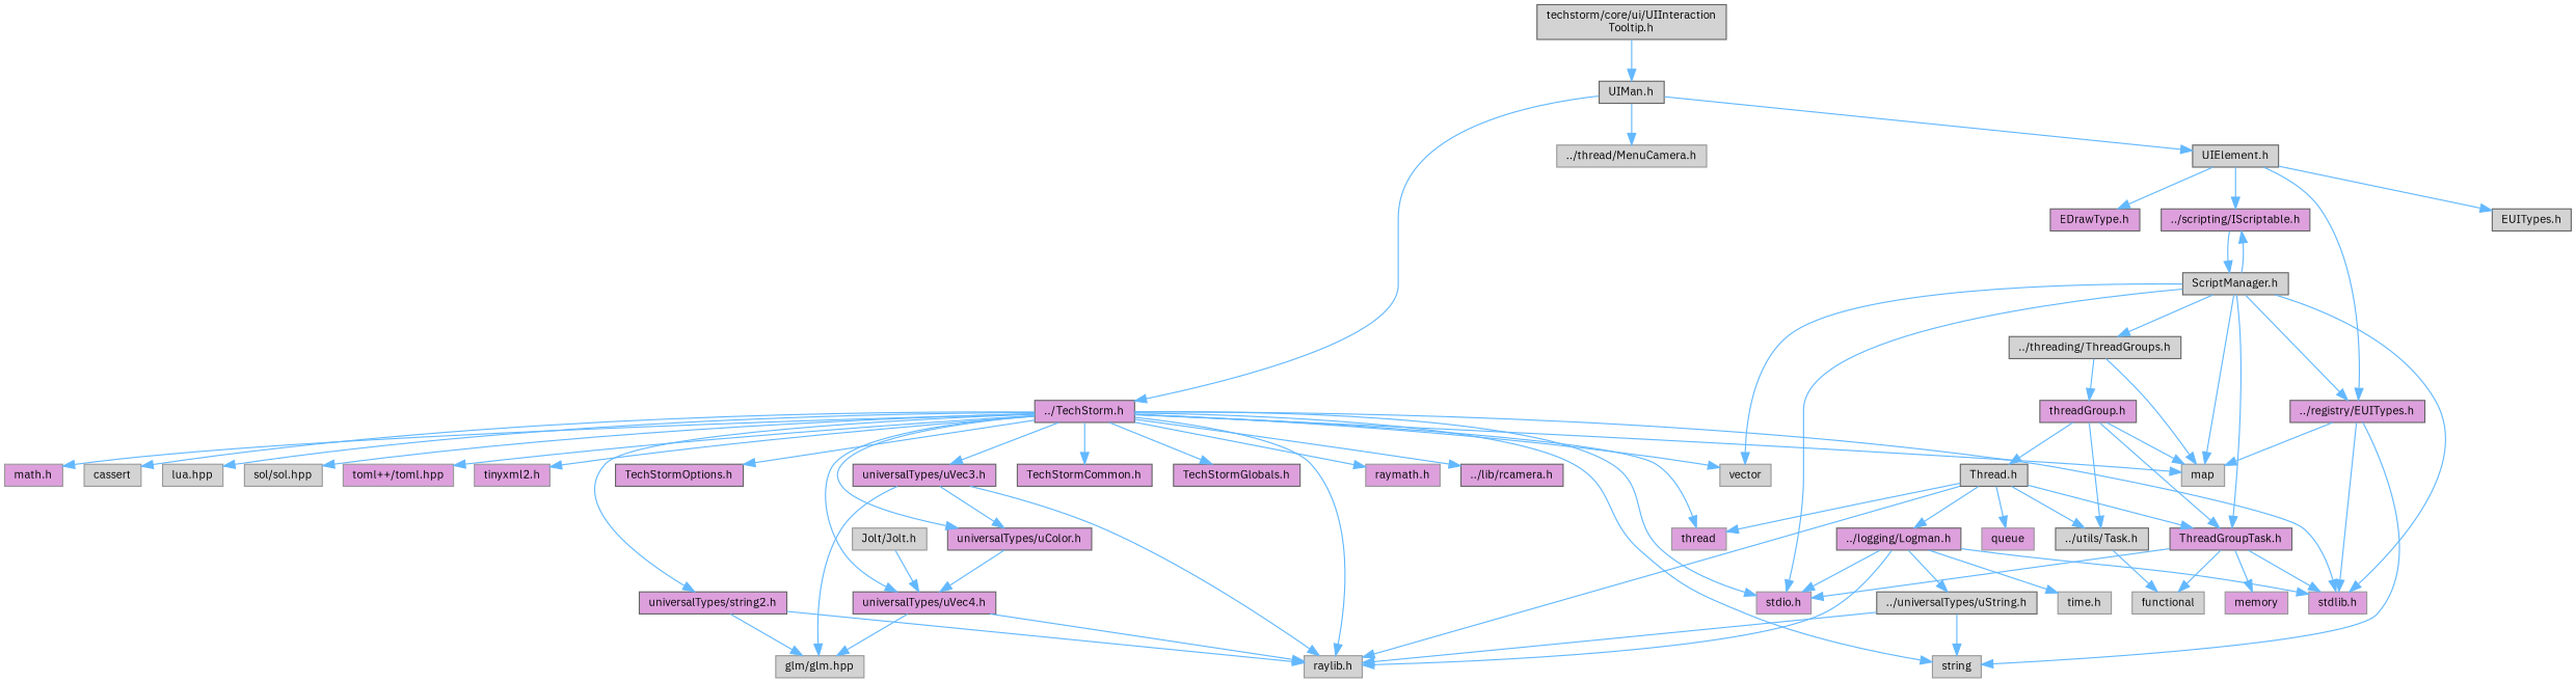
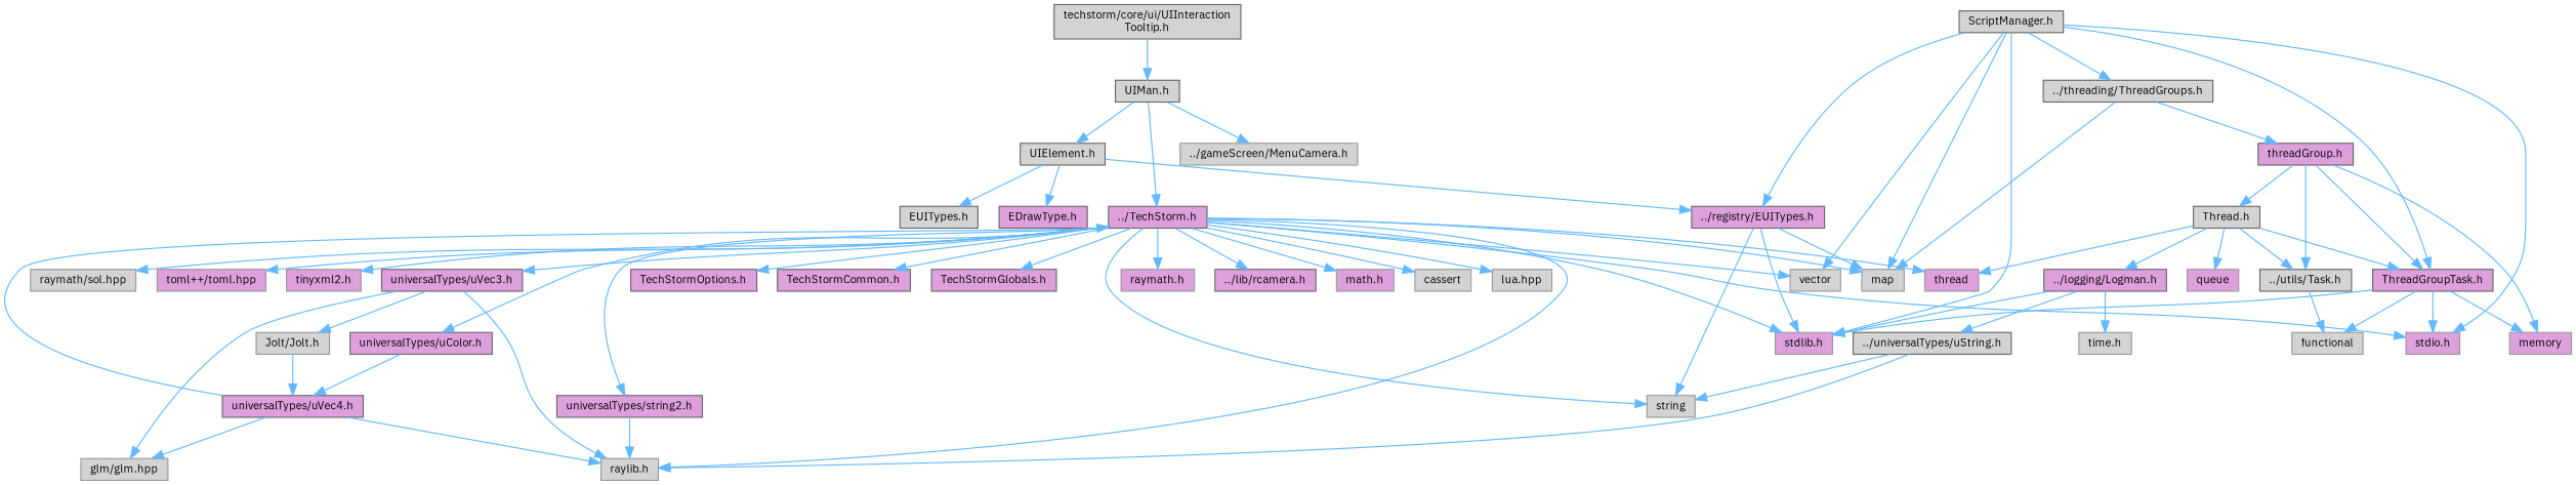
  digraph {
    fontname="IBM Plex Sans"
    node [color=grey40 fillcolor=plum fontname="IBM Plex Sans" fontsize=10 shape=box style=filled]
    edge [color=steelblue1 fontname="IBM Plex Sans" fontsize=10 labelfontname=Helvetica labelfontsize=10 style=solid]
    n1 [color=gray40 fillcolor=lightgrey fontcolor=black height=0.2 label="techstorm/core/ui/UIInteraction\lTooltip.h" width=0.4]
    n2 [fillcolor=lightgrey height=0.2 label="UIMan.h" width=0.4]
    n3 [height=0.2 label="../TechStorm.h" width=0.4]
-   n4 [color=grey60 fillcolor=lightgrey height=0.2 label="../thread/MenuCamera.h" width=0.4]
+   n4 [color=grey60 fillcolor=lightgrey height=0.2 label="../gameScreen/MenuCamera.h" width=0.4]
    n5 [fillcolor=lightgrey height=0.2 label="UIElement.h" width=0.4]
    n6 [height=0.2 label="TechStormOptions.h" width=0.4]
    n7 [height=0.2 label="TechStormCommon.h" width=0.4]
    n8 [height=0.2 label="TechStormGlobals.h" width=0.4]
    n9 [color=grey60 fillcolor=lightgrey height=0.2 label="raylib.h" width=0.4]
    n10 [color=grey60 height=0.2 label="raymath.h" width=0.4]
    n11 [height=0.2 label="../lib/rcamera.h" width=0.4]
    n12 [color=grey60 height=0.2 label="stdio.h" width=0.4]
    n13 [color=grey60 height=0.2 label="stdlib.h" width=0.4]
    n14 [color=grey60 fillcolor=lightgrey height=0.2 label=vector width=0.4]
    n15 [color=grey60 fillcolor=lightgrey height=0.2 label=string width=0.4]
    n16 [color=grey60 fillcolor=lightgrey height=0.2 label=map width=0.4]
    n17 [color=grey60 height=0.2 label=thread width=0.4]
    n18 [color=grey60 height=0.2 label="math.h" width=0.4]
    n19 [color=grey60 fillcolor=lightgrey height=0.2 label=cassert width=0.4]
    n20 [color=grey60 fillcolor=lightgrey height=0.2 label="lua.hpp" width=0.4]
-   n21 [color=grey60 fillcolor=lightgrey height=0.2 label="sol/sol.hpp" width=0.4]
+   n21 [color=grey60 fillcolor=lightgrey height=0.2 label="raymath/sol.hpp" width=0.4]
    n22 [color=grey60 height=0.2 label="toml++/toml.hpp" width=0.4]
    n23 [color=grey60 height=0.2 label="tinyxml2.h" width=0.4]
    n24 [height=0.2 label="universalTypes/string2.h" width=0.4]
    n25 [height=0.2 label="universalTypes/uVec3.h" width=0.4]
    n26 [height=0.2 label="universalTypes/uVec4.h" width=0.4]
    n27 [height=0.2 label="universalTypes/uColor.h" width=0.4]
-   n28 [height=0.2 label="../scripting/IScriptable.h" width=0.4]
    n29 [height=0.2 label="../registry/EUITypes.h" width=0.4]
    n30 [fillcolor=lightgrey height=0.2 label="EUITypes.h" width=0.4]
    n31 [height=0.2 label="EDrawType.h" width=0.4]
    n32 [color=grey60 fillcolor=lightgrey height=0.2 label="glm/glm.hpp" width=0.4]
    n33 [color=grey60 fillcolor=lightgrey height=0.2 label="Jolt/Jolt.h" width=0.4]
    n34 [fillcolor=lightgrey height=0.2 label="ScriptManager.h" width=0.4]
    n35 [fillcolor=lightgrey height=0.2 label="../threading/ThreadGroups.h" width=0.4]
    n36 [height=0.2 label="ThreadGroupTask.h" width=0.4]
    n37 [height=0.2 label="threadGroup.h" width=0.4]
    n38 [color=grey60 fillcolor=lightgrey height=0.2 label=functional width=0.4]
    n39 [color=grey60 height=0.2 label=memory width=0.4]
    n40 [fillcolor=lightgrey height=0.2 label="Thread.h" width=0.4]
    n41 [fillcolor=lightgrey height=0.2 label="../utils/Task.h" width=0.4]
    n42 [color=grey60 height=0.2 label=queue width=0.4]
    n43 [height=0.2 label="../logging/Logman.h" width=0.4]
    n44 [color=grey60 fillcolor=lightgrey height=0.2 label="time.h" width=0.4]
    n45 [fillcolor=lightgrey height=0.2 label="../universalTypes/uString.h" width=0.4]
    n1 -> n2
    n2 -> n3
    n2 -> n4
    n2 -> n5
    n3 -> n6
    n3 -> n7
    n3 -> n8
    n3 -> n9
    n3 -> n10
    n3 -> n11
    n3 -> n12
    n3 -> n13
    n3 -> n14
    n3 -> n15
    n3 -> n16
    n3 -> n17
    n3 -> n18
    n3 -> n19
    n3 -> n20
    n3 -> n21
    n3 -> n22
    n3 -> n23
    n3 -> n24
    n3 -> n25
-   n3 -> n26
+   n26 -> n3
    n3 -> n27
-   n5 -> n28
    n5 -> n29
    n5 -> n30
    n5 -> n31
    n24 -> n9
-   n24 -> n32
    n25 -> n9
    n25 -> n32
-   n25 -> n27
+   n25 -> n33
    n26 -> n9
    n26 -> n32
    n27 -> n26
-   n28 -> n34
    n29 -> n13
    n29 -> n15
    n29 -> n16
    n33 -> n26
    n34 -> n12
    n34 -> n13
    n34 -> n14
    n34 -> n16
-   n34 -> n28
    n34 -> n29
    n34 -> n35
    n34 -> n36
    n35 -> n16
    n35 -> n37
    n36 -> n12
    n36 -> n13
    n36 -> n38
    n36 -> n39
-   n37 -> n16
+   n37 -> n39
    n37 -> n36
    n37 -> n40
    n37 -> n41
-   n40 -> n9
    n40 -> n17
    n40 -> n36
    n40 -> n41
    n40 -> n42
    n40 -> n43
    n41 -> n38
-   n43 -> n9
-   n43 -> n12
    n43 -> n13
    n43 -> n44
    n43 -> n45
    n45 -> n9
    n45 -> n15
  }
